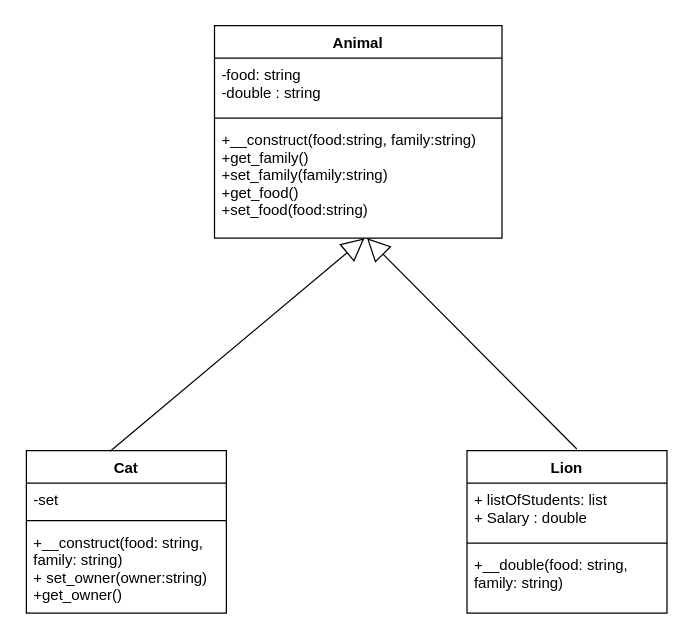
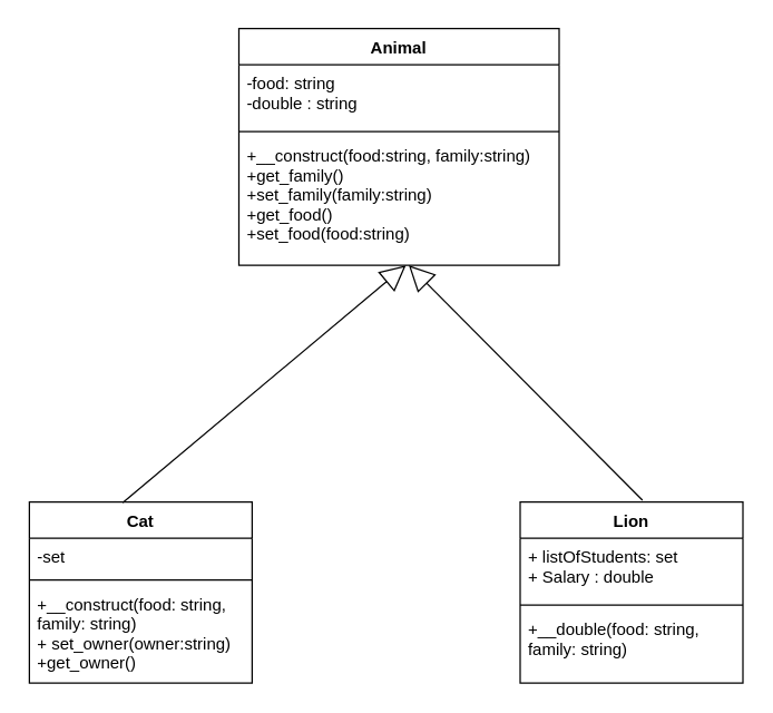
  <mxCell id="0" />
  <mxCell id="1" parent="0" />
  <mxCell id="2" value="Animal" style="swimlane;fontStyle=1;align=center;verticalAlign=top;childLayout=stackLayout;horizontal=1;startSize=26;horizontalStack=0;resizeParent=1;resizeParentMax=0;resizeLast=0;collapsible=1;marginBottom=0;" parent="1" vertex="1"><mxGeometry x="171" y="20" width="230" height="170" as="geometry" /></mxCell>
  <mxCell id="3" value="-food: string&#10;-double : string" style="text;strokeColor=none;fillColor=none;align=left;verticalAlign=top;spacingLeft=4;spacingRight=4;overflow=hidden;rotatable=0;points=[[0,0.5],[1,0.5]];portConstraint=eastwest;" parent="2" vertex="1"><mxGeometry y="26" width="230" height="44" as="geometry" /></mxCell>
  <mxCell id="4" value="" style="line;strokeWidth=1;fillColor=none;align=left;verticalAlign=middle;spacingTop=-1;spacingLeft=3;spacingRight=3;rotatable=0;labelPosition=right;points=[];portConstraint=eastwest;" parent="2" vertex="1"><mxGeometry y="70" width="230" height="8" as="geometry" /></mxCell>
  <mxCell id="5" value="+__construct(food:string, family:string)&#10;+get_family()&#10;+set_family(family:string)&#10;+get_food()&#10;+set_food(food:string)&#10;" style="text;strokeColor=none;fillColor=none;align=left;verticalAlign=top;spacingLeft=4;spacingRight=4;overflow=hidden;rotatable=0;points=[[0,0.5],[1,0.5]];portConstraint=eastwest;" parent="2" vertex="1"><mxGeometry y="78" width="230" height="92" as="geometry" /></mxCell>
  <mxCell id="6" value="Lion" style="swimlane;fontStyle=1;align=center;verticalAlign=top;childLayout=stackLayout;horizontal=1;startSize=26;horizontalStack=0;resizeParent=1;resizeParentMax=0;resizeLast=0;collapsible=1;marginBottom=0;" parent="1" vertex="1"><mxGeometry x="373" y="360" width="160" height="130" as="geometry" /></mxCell>
- <mxCell id="7" value="+ listOfStudents: list&#10;+ Salary : double" style="text;strokeColor=none;fillColor=none;align=left;verticalAlign=top;spacingLeft=4;spacingRight=4;overflow=hidden;rotatable=0;points=[[0,0.5],[1,0.5]];portConstraint=eastwest;" parent="6" vertex="1"><mxGeometry y="26" width="160" height="44" as="geometry" /></mxCell>
+ <mxCell id="7" value="+ listOfStudents: set&#10;+ Salary : double" style="text;strokeColor=none;fillColor=none;align=left;verticalAlign=top;spacingLeft=4;spacingRight=4;overflow=hidden;rotatable=0;points=[[0,0.5],[1,0.5]];portConstraint=eastwest;" parent="6" vertex="1"><mxGeometry y="26" width="160" height="44" as="geometry" /></mxCell>
  <mxCell id="8" value="" style="line;strokeWidth=1;fillColor=none;align=left;verticalAlign=middle;spacingTop=-1;spacingLeft=3;spacingRight=3;rotatable=0;labelPosition=right;points=[];portConstraint=eastwest;" parent="6" vertex="1"><mxGeometry y="70" width="160" height="8" as="geometry" /></mxCell>
  <mxCell id="9" value="+__double(food: string,&#10;family: string)&#10;" style="text;strokeColor=none;fillColor=none;align=left;verticalAlign=top;spacingLeft=4;spacingRight=4;overflow=hidden;rotatable=0;points=[[0,0.5],[1,0.5]];portConstraint=eastwest;" parent="6" vertex="1"><mxGeometry y="78" width="160" height="52" as="geometry" /></mxCell>
  <mxCell id="10" value="Cat" style="swimlane;fontStyle=1;align=center;verticalAlign=top;childLayout=stackLayout;horizontal=1;startSize=26;horizontalStack=0;resizeParent=1;resizeParentMax=0;resizeLast=0;collapsible=1;marginBottom=0;" parent="1" vertex="1"><mxGeometry x="20.5" y="360" width="160" height="130" as="geometry" /></mxCell>
  <mxCell id="11" value="-set" style="text;strokeColor=none;fillColor=none;align=left;verticalAlign=top;spacingLeft=4;spacingRight=4;overflow=hidden;rotatable=0;points=[[0,0.5],[1,0.5]];portConstraint=eastwest;" parent="10" vertex="1"><mxGeometry y="26" width="160" height="26" as="geometry" /></mxCell>
  <mxCell id="12" value="" style="line;strokeWidth=1;fillColor=none;align=left;verticalAlign=middle;spacingTop=-1;spacingLeft=3;spacingRight=3;rotatable=0;labelPosition=right;points=[];portConstraint=eastwest;" parent="10" vertex="1"><mxGeometry y="52" width="160" height="8" as="geometry" /></mxCell>
  <mxCell id="13" value="+__construct(food: string, &#10;family: string)&#10;+ set_owner(owner:string) &#10;+get_owner()" style="text;strokeColor=none;fillColor=none;align=left;verticalAlign=top;spacingLeft=4;spacingRight=4;overflow=hidden;rotatable=0;points=[[0,0.5],[1,0.5]];portConstraint=eastwest;" parent="10" vertex="1"><mxGeometry y="60" width="160" height="70" as="geometry" /></mxCell>
  <mxCell id="14" value="" style="endArrow=block;endSize=16;endFill=0;html=1;exitX=0.419;exitY=0.004;exitDx=0;exitDy=0;exitPerimeter=0;" parent="1" source="10" edge="1"><mxGeometry width="160" relative="1" as="geometry"><mxPoint x="300" y="217" as="sourcePoint" /><mxPoint x="291" y="190" as="targetPoint" /><Array as="points" /></mxGeometry></mxCell>
  <mxCell id="15" value="" style="endArrow=block;endSize=16;endFill=0;html=1;exitX=0.549;exitY=-0.01;exitDx=0;exitDy=0;exitPerimeter=0;" parent="1" source="6" edge="1"><mxGeometry width="160" relative="1" as="geometry"><mxPoint x="99.54" y="260.44" as="sourcePoint" /><mxPoint x="293" y="190" as="targetPoint" /><Array as="points" /></mxGeometry></mxCell>
